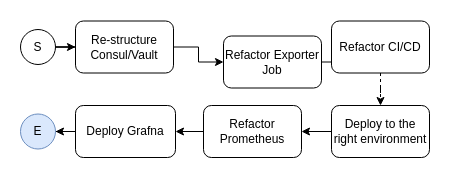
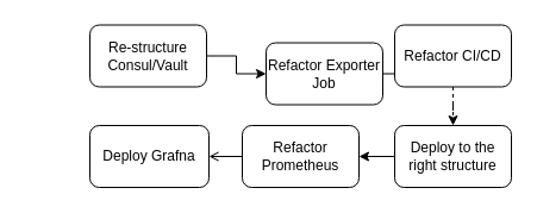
  <mxCell id="0" />
  <mxCell id="1" parent="0" />
  <mxCell id="2" style="edgeStyle=orthogonalEdgeStyle;rounded=0;orthogonalLoop=1;jettySize=auto;html=1;" edge="1" parent="1" source="3" target="5"><mxGeometry relative="1" as="geometry" /></mxCell>
  <mxCell id="3" value="Re-structure Consul/Vault" style="rounded=1;whiteSpace=wrap;html=1;" vertex="1" parent="1"><mxGeometry x="75" y="20.5" width="98" height="52" as="geometry" /></mxCell>
  <mxCell id="4" style="edgeStyle=orthogonalEdgeStyle;rounded=0;orthogonalLoop=1;jettySize=auto;html=1;entryX=0;entryY=0.5;entryDx=0;entryDy=0;" edge="1" parent="1" source="5" target="7"><mxGeometry relative="1" as="geometry" /></mxCell>
  <mxCell id="5" value="Refactor Exporter Job" style="rounded=1;whiteSpace=wrap;html=1;" vertex="1" parent="1"><mxGeometry x="223" y="35.5" width="98" height="52" as="geometry" /></mxCell>
  <mxCell id="6" style="edgeStyle=orthogonalEdgeStyle;rounded=0;orthogonalLoop=1;jettySize=auto;html=1;entryX=0.5;entryY=0;entryDx=0;entryDy=0;dashed=1;" edge="1" parent="1" source="7" target="16"><mxGeometry relative="1" as="geometry" /></mxCell>
  <mxCell id="7" value="Refactor CI/CD" style="rounded=1;whiteSpace=wrap;html=1;" vertex="1" parent="1"><mxGeometry x="331" y="20.5" width="98" height="52" as="geometry" /></mxCell>
- <mxCell id="8" style="edgeStyle=orthogonalEdgeStyle;rounded=0;orthogonalLoop=1;jettySize=auto;html=1;entryX=1;entryY=0.5;entryDx=0;entryDy=0;" edge="1" parent="1" source="9" target="11"><mxGeometry relative="1" as="geometry" /></mxCell>
+ <mxCell id="8" style="edgeStyle=orthogonalEdgeStyle;rounded=0;orthogonalLoop=1;jettySize=auto;html=1;entryX=1;entryY=0.5;entryDx=0;entryDy=0;endArrow=open;" edge="1" parent="1" source="9" target="11"><mxGeometry relative="1" as="geometry" /></mxCell>
  <mxCell id="9" value="Refactor Prometheus" style="rounded=1;whiteSpace=wrap;html=1;" vertex="1" parent="1"><mxGeometry x="203" y="105" width="98" height="52" as="geometry" /></mxCell>
- <mxCell id="10" style="edgeStyle=orthogonalEdgeStyle;rounded=0;orthogonalLoop=1;jettySize=auto;html=1;" edge="1" parent="1" source="11" target="14"><mxGeometry relative="1" as="geometry" /></mxCell>
  <mxCell id="11" value="Deploy Grafna" style="rounded=1;whiteSpace=wrap;html=1;" vertex="1" parent="1"><mxGeometry x="75" y="105" width="100" height="52" as="geometry" /></mxCell>
- <mxCell id="12" style="edgeStyle=orthogonalEdgeStyle;rounded=0;orthogonalLoop=1;jettySize=auto;html=1;entryX=0;entryY=0.5;entryDx=0;entryDy=0;" edge="1" parent="1" source="13" target="3"><mxGeometry relative="1" as="geometry" /></mxCell>
- <mxCell id="13" value="S" style="ellipse;whiteSpace=wrap;html=1;aspect=fixed;" vertex="1" parent="1"><mxGeometry x="20" y="29" width="35" height="35" as="geometry" /></mxCell>
- <mxCell id="14" value="E" style="ellipse;whiteSpace=wrap;html=1;aspect=fixed;fillColor=#dae8fc;strokeColor=#6c8ebf;" vertex="1" parent="1"><mxGeometry x="20" y="113.5" width="35" height="35" as="geometry" /></mxCell>
  <mxCell id="15" style="edgeStyle=orthogonalEdgeStyle;rounded=0;orthogonalLoop=1;jettySize=auto;html=1;entryX=1;entryY=0.5;entryDx=0;entryDy=0;" edge="1" parent="1" source="16" target="9"><mxGeometry relative="1" as="geometry" /></mxCell>
- <mxCell id="16" value="Deploy to the right environment" style="rounded=1;whiteSpace=wrap;html=1;" vertex="1" parent="1"><mxGeometry x="331" y="105" width="98" height="52" as="geometry" /></mxCell>
+ <mxCell id="16" value="Deploy to the right structure" style="rounded=1;whiteSpace=wrap;html=1;" vertex="1" parent="1"><mxGeometry x="331" y="105" width="98" height="52" as="geometry" /></mxCell>
